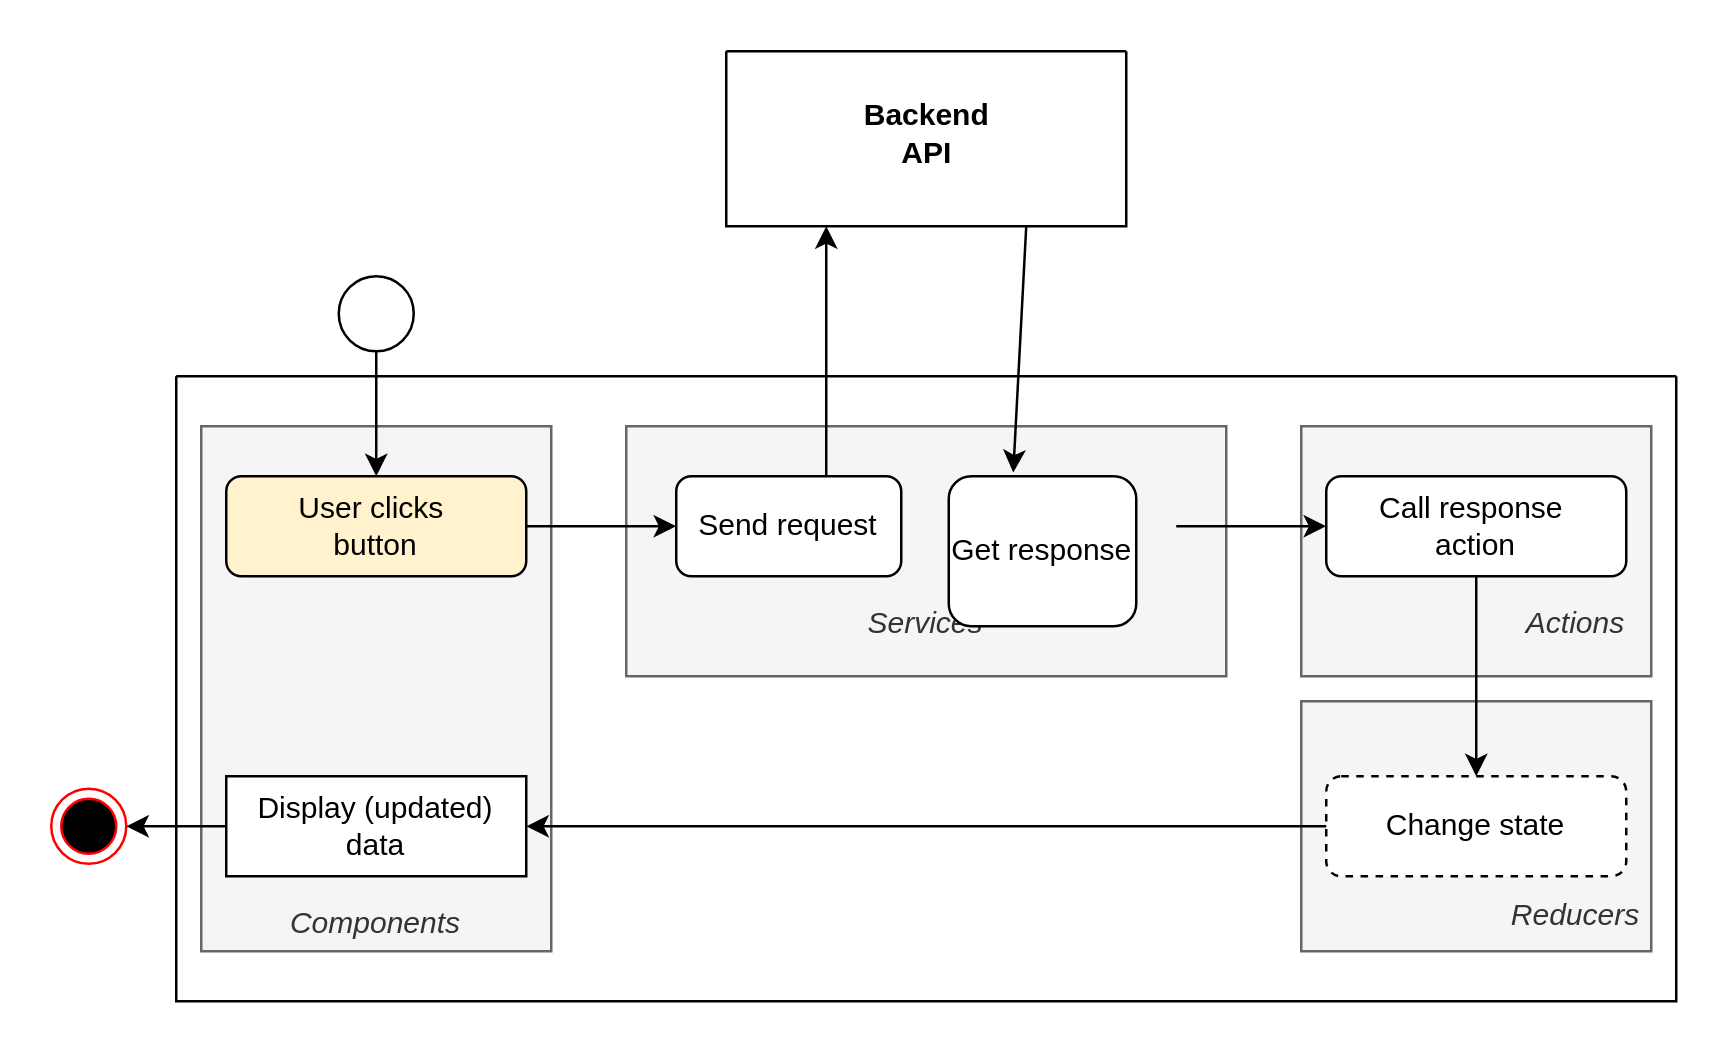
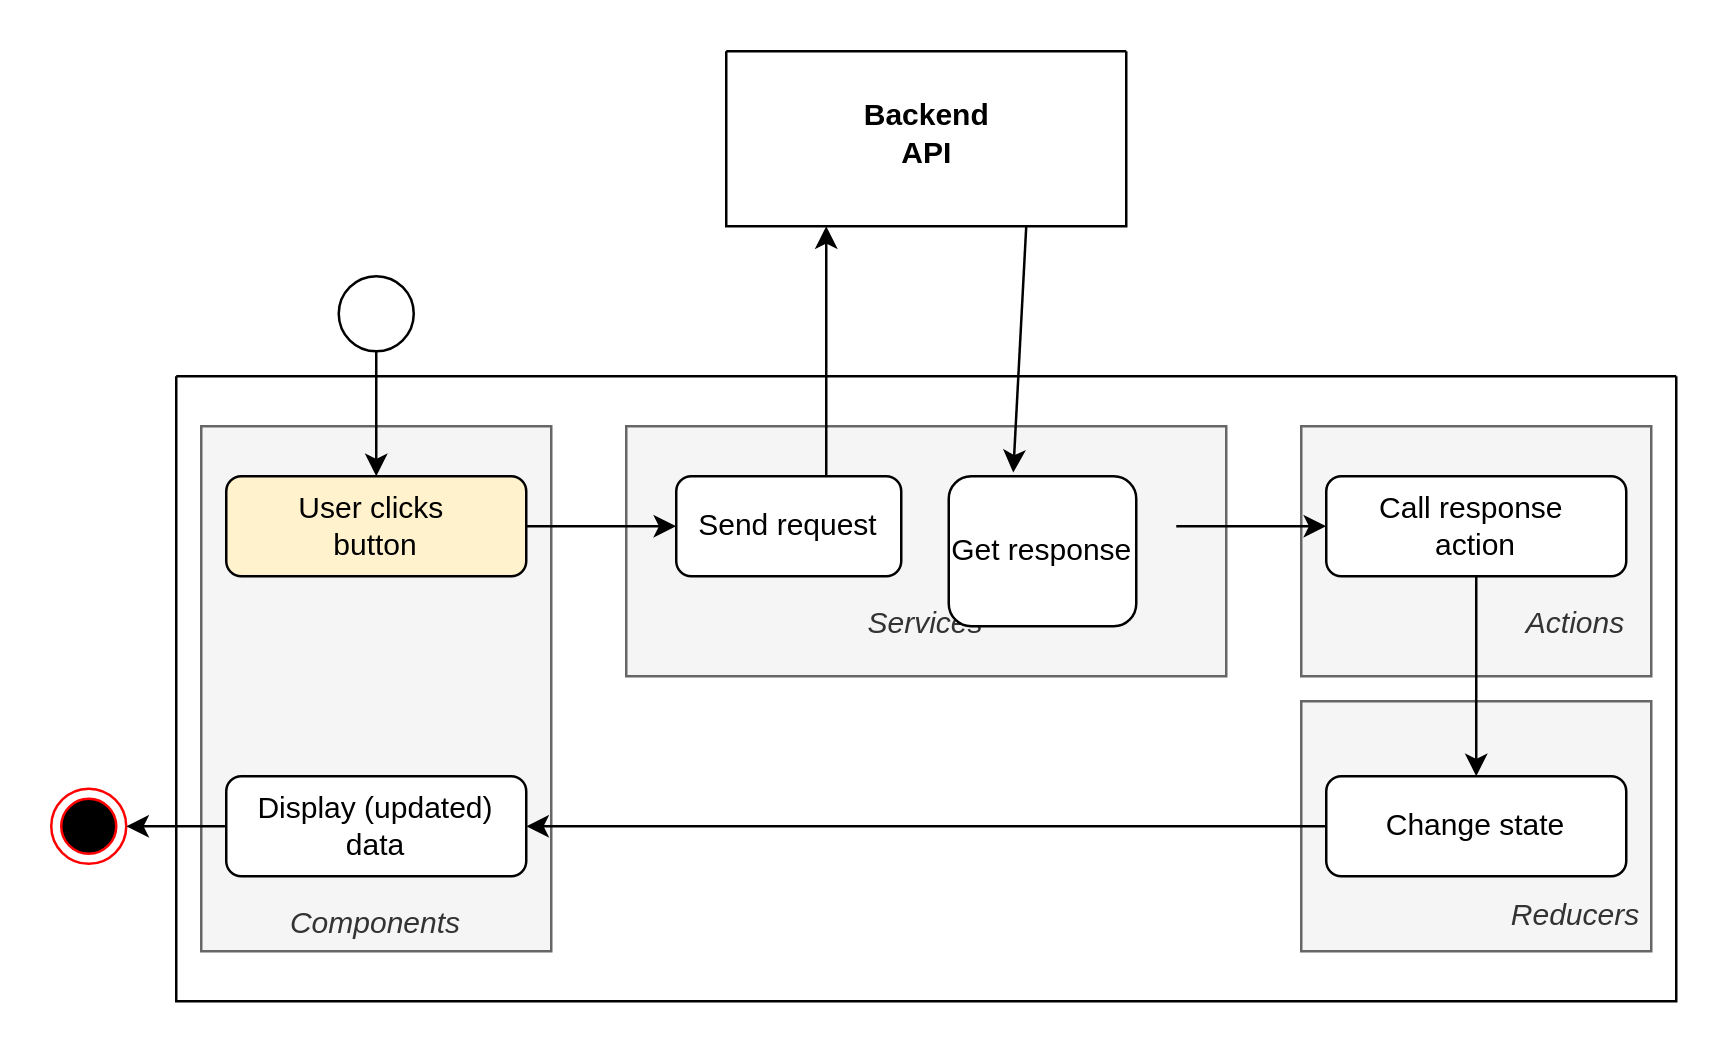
  <mxCell id="0" />
  <mxCell id="1" parent="0" />
  <mxCell id="2" value="&lt;div&gt;&lt;br&gt;&lt;/div&gt;&lt;div&gt;&lt;br&gt;&lt;/div&gt;&lt;div&gt;&lt;br&gt;&lt;/div&gt;&lt;div&gt;&lt;br&gt;&lt;/div&gt;&lt;div align=&quot;left&quot;&gt;&lt;span style=&quot;white-space: pre;&quot;&gt;&#09;&lt;/span&gt;&lt;span style=&quot;white-space: pre;&quot;&gt;&#09;&lt;/span&gt;&lt;span style=&quot;white-space: pre;&quot;&gt;&#09;&lt;/span&gt;&lt;i&gt;Actions&lt;/i&gt;&lt;br&gt;&lt;/div&gt;" style="rounded=0;whiteSpace=wrap;html=1;fillColor=#f5f5f5;fontColor=#333333;strokeColor=#666666;" vertex="1" parent="1"><mxGeometry x="520" y="170" width="140" height="100" as="geometry" /></mxCell>
  <mxCell id="3" value="" style="swimlane;startSize=0;" parent="1" vertex="1"><mxGeometry x="70" y="150" width="600" height="250" as="geometry" /></mxCell>
  <mxCell id="4" value="&lt;div&gt;&lt;br&gt;&lt;/div&gt;&lt;div&gt;&lt;br&gt;&lt;/div&gt;&lt;div&gt;&lt;br&gt;&lt;/div&gt;&lt;div&gt;&lt;br&gt;&lt;/div&gt;&lt;div&gt;&lt;br&gt;&lt;/div&gt;&lt;div&gt;&lt;i&gt;&lt;span style=&quot;white-space: pre;&quot;&gt;&#09;&lt;/span&gt;&lt;span style=&quot;white-space: pre;&quot;&gt;&#09;&lt;/span&gt;&lt;span style=&quot;white-space: pre;&quot;&gt;&#09;&lt;/span&gt;Reducers&lt;/i&gt;&lt;/div&gt;" style="rounded=0;whiteSpace=wrap;html=1;fillColor=#f5f5f5;fontColor=#333333;strokeColor=#666666;" vertex="1" parent="3"><mxGeometry x="450" y="130" width="140" height="100" as="geometry" /></mxCell>
  <mxCell id="5" value="&lt;div&gt;&lt;i&gt;&lt;br&gt;&lt;/i&gt;&lt;/div&gt;&lt;div&gt;&lt;i&gt;&lt;br&gt;&lt;/i&gt;&lt;/div&gt;&lt;div&gt;&lt;i&gt;&lt;br&gt;&lt;/i&gt;&lt;/div&gt;&lt;div&gt;&lt;i&gt;&lt;br&gt;&lt;/i&gt;&lt;/div&gt;&lt;div&gt;&lt;i&gt;Services&lt;br&gt;&lt;/i&gt;&lt;/div&gt;" style="rounded=0;whiteSpace=wrap;html=1;fillColor=#f5f5f5;fontColor=#333333;strokeColor=#666666;" vertex="1" parent="3"><mxGeometry x="180" y="20" width="240" height="100" as="geometry" /></mxCell>
  <mxCell id="6" value="&lt;div&gt;&lt;i&gt;&lt;br&gt;&lt;/i&gt;&lt;/div&gt;&lt;div&gt;&lt;i&gt;&lt;br&gt;&lt;/i&gt;&lt;/div&gt;&lt;div&gt;&lt;i&gt;&lt;br&gt;&lt;/i&gt;&lt;/div&gt;&lt;div&gt;&lt;i&gt;&lt;br&gt;&lt;/i&gt;&lt;/div&gt;&lt;div&gt;&lt;i&gt;&lt;br&gt;&lt;/i&gt;&lt;/div&gt;&lt;div&gt;&lt;i&gt;&lt;br&gt;&lt;/i&gt;&lt;/div&gt;&lt;div&gt;&lt;i&gt;&lt;br&gt;&lt;/i&gt;&lt;/div&gt;&lt;div&gt;&lt;i&gt;&lt;br&gt;&lt;/i&gt;&lt;/div&gt;&lt;div&gt;&lt;i&gt;&lt;br&gt;&lt;/i&gt;&lt;/div&gt;&lt;div&gt;&lt;i&gt;&lt;br&gt;&lt;/i&gt;&lt;/div&gt;&lt;div&gt;&lt;i&gt;&lt;br&gt;&lt;/i&gt;&lt;/div&gt;&lt;div&gt;&lt;i&gt;&lt;br&gt;&lt;/i&gt;&lt;/div&gt;&lt;div&gt;&lt;i&gt;&lt;br&gt;&lt;/i&gt;&lt;/div&gt;&lt;div&gt;&lt;i&gt;Components&lt;/i&gt;&lt;/div&gt;" style="rounded=0;whiteSpace=wrap;html=1;fillColor=#f5f5f5;strokeColor=#666666;fontColor=#333333;" vertex="1" parent="3"><mxGeometry x="10" y="20" width="140" height="210" as="geometry" /></mxCell>
- <mxCell id="7" value="Change state" style="rounded=1;whiteSpace=wrap;html=1;fontSize=12;glass=0;strokeWidth=1;shadow=0;dashed=1;" parent="3" vertex="1"><mxGeometry x="460" y="160" width="120" height="40" as="geometry" /></mxCell>
+ <mxCell id="7" value="Change state" style="rounded=1;whiteSpace=wrap;html=1;fontSize=12;glass=0;strokeWidth=1;shadow=0;" parent="3" vertex="1"><mxGeometry x="460" y="160" width="120" height="40" as="geometry" /></mxCell>
  <mxCell id="8" value="" style="endArrow=classic;html=1;rounded=0;entryX=0;entryY=0.5;entryDx=0;entryDy=0;" edge="1" parent="3"><mxGeometry width="50" height="50" relative="1" as="geometry"><mxPoint x="400" y="60" as="sourcePoint" /><mxPoint x="460" y="60" as="targetPoint" /></mxGeometry></mxCell>
  <mxCell id="9" value="Send request" style="rounded=1;whiteSpace=wrap;html=1;fontSize=12;glass=0;strokeWidth=1;shadow=0;" vertex="1" parent="3"><mxGeometry x="200" y="40" width="90" height="40" as="geometry" /></mxCell>
  <mxCell id="10" value="Get response" style="rounded=1;whiteSpace=wrap;html=1;fontSize=12;glass=0;strokeWidth=1;shadow=0;" vertex="1" parent="3"><mxGeometry x="309" y="40" width="75" height="60" as="geometry" /></mxCell>
- <mxCell id="11" value="Display (updated) data" style="whiteSpace=wrap;html=1;fontSize=12;glass=0;strokeWidth=1;shadow=0;rounded=0;" vertex="1" parent="3"><mxGeometry x="20" y="160" width="120" height="40" as="geometry" /></mxCell>
+ <mxCell id="11" value="Display (updated) data" style="rounded=1;whiteSpace=wrap;html=1;fontSize=12;glass=0;strokeWidth=1;shadow=0;" vertex="1" parent="3"><mxGeometry x="20" y="160" width="120" height="40" as="geometry" /></mxCell>
  <mxCell id="12" value="" style="endArrow=classic;html=1;rounded=0;exitX=0;exitY=0.5;exitDx=0;exitDy=0;entryX=1;entryY=0.5;entryDx=0;entryDy=0;" edge="1" parent="3" source="7" target="11"><mxGeometry width="50" height="50" relative="1" as="geometry"><mxPoint x="360" y="80" as="sourcePoint" /><mxPoint x="480" y="80" as="targetPoint" /><Array as="points" /></mxGeometry></mxCell>
  <mxCell id="13" style="edgeStyle=orthogonalEdgeStyle;rounded=0;orthogonalLoop=1;jettySize=auto;html=1;exitX=0.5;exitY=1;exitDx=0;exitDy=0;" edge="1" parent="3" source="5" target="5"><mxGeometry relative="1" as="geometry" /></mxCell>
  <mxCell id="14" value="&lt;div&gt;User clicks&amp;nbsp;&lt;/div&gt;&lt;div&gt;button&lt;/div&gt;" style="rounded=1;whiteSpace=wrap;html=1;fontSize=12;glass=0;strokeWidth=1;shadow=0;fillColor=#fff2cc;" parent="1" vertex="1"><mxGeometry x="90" y="190" width="120" height="40" as="geometry" /></mxCell>
  <mxCell id="15" value="&lt;div&gt;Call response&amp;nbsp;&lt;/div&gt;&lt;div&gt;action&lt;/div&gt;" style="rounded=1;whiteSpace=wrap;html=1;fontSize=12;glass=0;strokeWidth=1;shadow=0;" parent="1" vertex="1"><mxGeometry x="530" y="190" width="120" height="40" as="geometry" /></mxCell>
  <mxCell id="16" value="" style="swimlane;startSize=0;" parent="1" vertex="1"><mxGeometry x="290" y="20" width="160" height="70" as="geometry" /></mxCell>
  <mxCell id="17" value="&lt;div&gt;&lt;b&gt;Backend&lt;/b&gt;&lt;/div&gt;&lt;div&gt;&lt;b&gt;API&lt;br&gt;&lt;/b&gt;&lt;/div&gt;" style="text;html=1;align=center;verticalAlign=middle;resizable=0;points=[];autosize=1;strokeColor=none;fillColor=none;" parent="1" vertex="1"><mxGeometry x="335" y="33" width="70" height="40" as="geometry" /></mxCell>
  <mxCell id="18" value="" style="endArrow=classic;html=1;rounded=0;exitX=1;exitY=0.5;exitDx=0;exitDy=0;entryX=0;entryY=0.5;entryDx=0;entryDy=0;" edge="1" parent="1" source="14" target="9"><mxGeometry width="50" height="50" relative="1" as="geometry"><mxPoint x="250" y="210" as="sourcePoint" /><mxPoint x="250" y="210" as="targetPoint" /></mxGeometry></mxCell>
  <mxCell id="19" value="" style="endArrow=classic;html=1;rounded=0;exitX=0.5;exitY=1;exitDx=0;exitDy=0;entryX=0.5;entryY=0;entryDx=0;entryDy=0;" edge="1" parent="1" source="15" target="7"><mxGeometry width="50" height="50" relative="1" as="geometry"><mxPoint x="560" y="249" as="sourcePoint" /><mxPoint x="680" y="249" as="targetPoint" /></mxGeometry></mxCell>
  <mxCell id="20" value="" style="endArrow=classic;html=1;rounded=0;entryX=0.25;entryY=1;entryDx=0;entryDy=0;" edge="1" parent="1" target="16"><mxGeometry width="50" height="50" relative="1" as="geometry"><mxPoint x="330" y="190" as="sourcePoint" /><mxPoint x="320" y="90" as="targetPoint" /></mxGeometry></mxCell>
  <mxCell id="21" value="" style="endArrow=classic;html=1;rounded=0;exitX=0.75;exitY=1;exitDx=0;exitDy=0;entryX=0.344;entryY=-0.025;entryDx=0;entryDy=0;entryPerimeter=0;" edge="1" parent="1" source="16" target="10"><mxGeometry width="50" height="50" relative="1" as="geometry"><mxPoint x="400" y="220" as="sourcePoint" /><mxPoint x="378" y="180" as="targetPoint" /></mxGeometry></mxCell>
  <mxCell id="22" value="" style="endArrow=classic;html=1;rounded=0;exitX=0.5;exitY=1;exitDx=0;exitDy=0;entryX=0.5;entryY=0;entryDx=0;entryDy=0;" edge="1" parent="1" source="26" target="14"><mxGeometry width="50" height="50" relative="1" as="geometry"><mxPoint x="149.5" y="65" as="sourcePoint" /><mxPoint x="149.5" y="154" as="targetPoint" /></mxGeometry></mxCell>
  <mxCell id="23" style="edgeStyle=orthogonalEdgeStyle;rounded=0;orthogonalLoop=1;jettySize=auto;html=1;exitX=0.5;exitY=1;exitDx=0;exitDy=0;" edge="1" parent="1" source="3" target="3"><mxGeometry relative="1" as="geometry" /></mxCell>
  <mxCell id="24" value="" style="ellipse;html=1;shape=endState;fillColor=#000000;strokeColor=#ff0000;" vertex="1" parent="1"><mxGeometry x="20" y="315" width="30" height="30" as="geometry" /></mxCell>
  <mxCell id="25" value="" style="endArrow=classic;html=1;rounded=0;exitX=0;exitY=0.5;exitDx=0;exitDy=0;entryX=1;entryY=0.5;entryDx=0;entryDy=0;" edge="1" parent="1" source="11" target="24"><mxGeometry width="50" height="50" relative="1" as="geometry"><mxPoint x="0" y="260" as="sourcePoint" /><mxPoint x="50" y="210" as="targetPoint" /></mxGeometry></mxCell>
  <mxCell id="26" value="" style="ellipse;whiteSpace=wrap;html=1;aspect=fixed;" vertex="1" parent="1"><mxGeometry x="135" y="110" width="30" height="30" as="geometry" /></mxCell>
